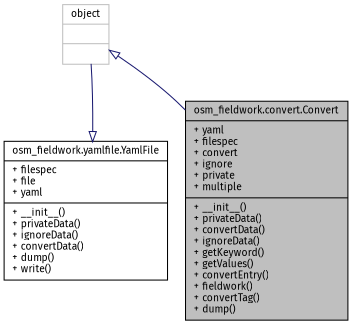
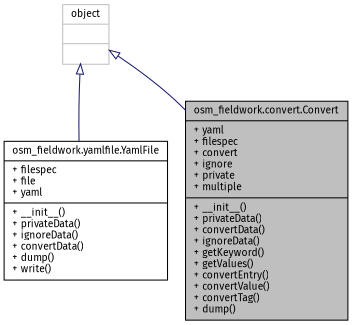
  digraph {
    fontname="Fira Sans"
    node [color=black fillcolor=white fontname="Fira Sans" fontsize=10 shape=record style=filled]
    edge [arrowtail=onormal color=midnightblue dir=back fontname="Fira Sans" fontsize=10 labelfontname=Helvetica labelfontsize=10 style=solid]
-   n1 [fillcolor=grey75 fontcolor=black height=0.2 label="{osm_fieldwork.convert.Convert\n|+ yaml\l+ filespec\l+ convert\l+ ignore\l+ private\l+ multiple\l|+ __init__()\l+ privateData()\l+ convertData()\l+ ignoreData()\l+ getKeyword()\l+ getValues()\l+ convertEntry()\l+ fieldwork()\l+ convertTag()\l+ dump()\l}" width=0.4]
+   n1 [fillcolor=grey75 fontcolor=black height=0.2 label="{osm_fieldwork.convert.Convert\n|+ yaml\l+ filespec\l+ convert\l+ ignore\l+ private\l+ multiple\l|+ __init__()\l+ privateData()\l+ convertData()\l+ ignoreData()\l+ getKeyword()\l+ getValues()\l+ convertEntry()\l+ convertValue()\l+ convertTag()\l+ dump()\l}" width=0.4]
    n2 [height=0.2 label="{osm_fieldwork.yamlfile.YamlFile\n|+ filespec\l+ file\l+ yaml\l|+ __init__()\l+ privateData()\l+ ignoreData()\l+ convertData()\l+ dump()\l+ write()\l}" width=0.4]
    n3 [color=grey75 height=0.2 label="{object\n||}" width=0.4]
    n3 -> n1
-   n2 -> n3
+   n3 -> n2
  }
